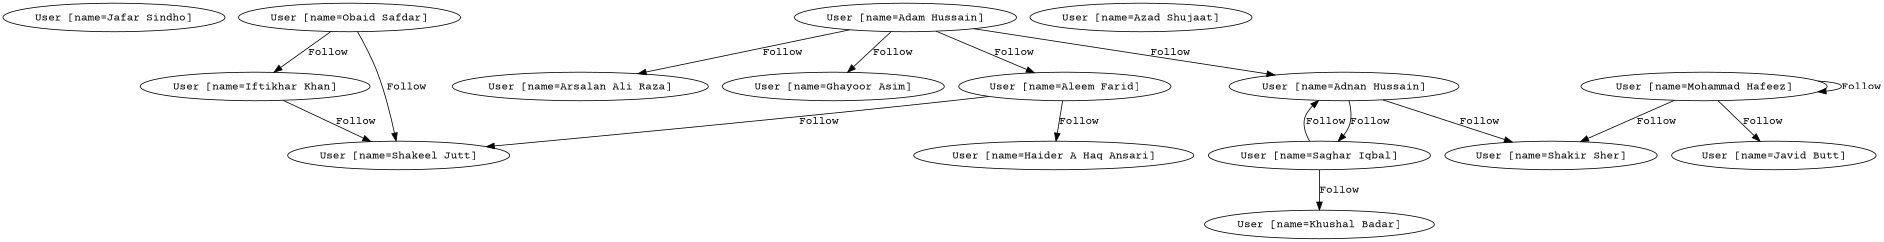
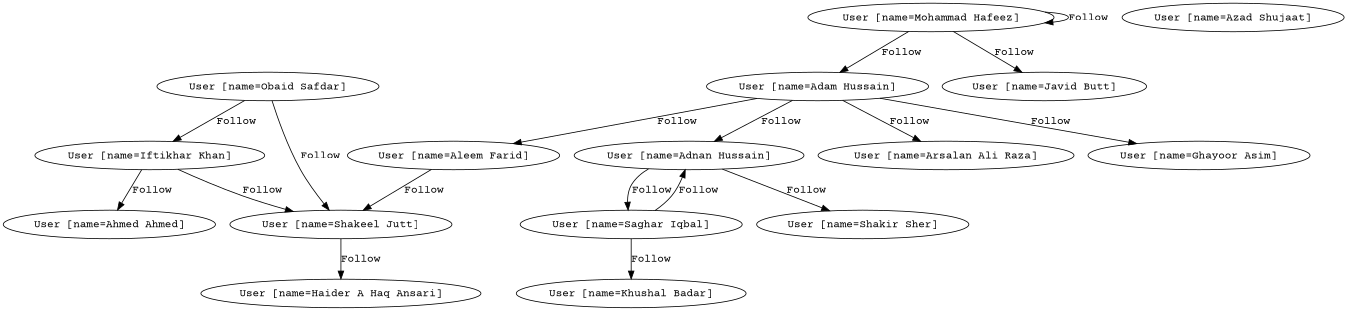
  strict digraph {
    fontname="Courier Prime"
    node [fontname="Courier Prime"]
    edge [fontname="Courier Prime"]
-   n1 [label="User [name=Jafar Sindho]"]
    n2 [label="User [name=Obaid Safdar]"]
    n3 [label="User [name=Shakeel Jutt]"]
    n4 [label="User [name=Iftikhar Khan]"]
    n5 [label="User [name=Haider A Haq Ansari]"]
    n6 [label="User [name=Adnan Hussain]"]
    n7 [label="User [name=Saghar Iqbal]"]
    n8 [label="User [name=Shakir Sher]"]
    n9 [label="User [name=Khushal Badar]"]
    n10 [label="User [name=Adam Hussain]"]
    n11 [label="User [name=Aleem Farid]"]
    n12 [label="User [name=Arsalan Ali Raza]"]
    n13 [label="User [name=Ghayoor Asim]"]
    n14 [label="User [name=Azad Shujaat]"]
    n15 [label="User [name=Javid Butt]"]
+   n16 [label="User [name=Ahmed Ahmed]"]
    n17 [label="User [name=Mohammad Hafeez]"]
    n2 -> n3 [label=Follow]
    n2 -> n4 [label=Follow]
-   n11 -> n5 [label=Follow]
+   n3 -> n5 [label=Follow]
    n4 -> n3 [label=Follow]
+   n4 -> n16 [label=Follow]
    n6 -> n7 [label=Follow]
    n6 -> n8 [label=Follow]
    n7 -> n6 [label=Follow]
    n7 -> n9 [label=Follow]
    n10 -> n6 [label=Follow]
    n10 -> n11 [label=Follow]
    n10 -> n12 [label=Follow]
    n10 -> n13 [label=Follow]
    n11 -> n3 [label=Follow]
-   n17 -> n8 [label=Follow]
+   n17 -> n10 [label=Follow]
    n17 -> n15 [label=Follow]
    n17 -> n17 [label=Follow]
  }
